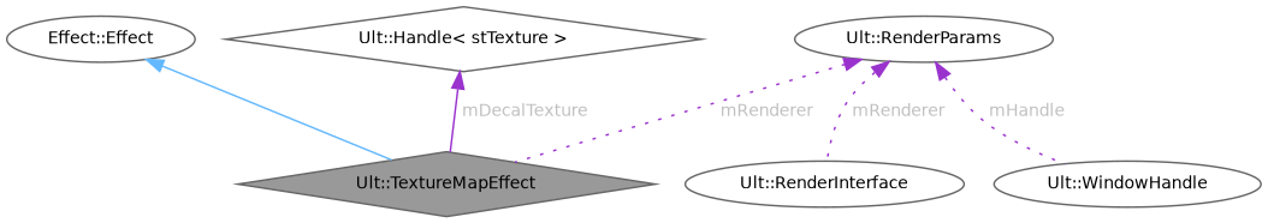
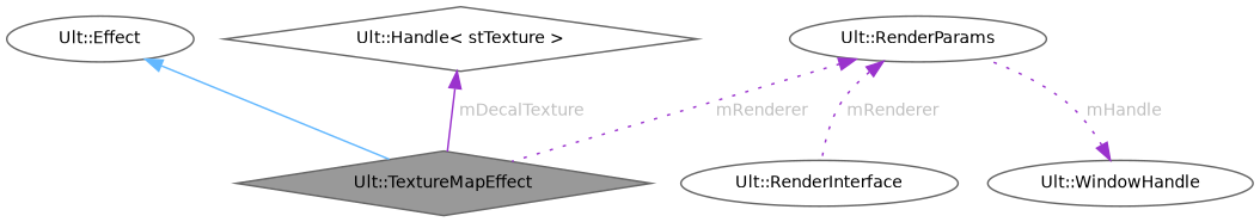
  digraph {
    node [color=gray40 fillcolor=white fontname=Helvetica fontsize=10 shape=ellipse style=filled]
    edge [color=darkorchid3 dir=back fontname=Helvetica fontsize=10 labelfontname=Helvetica labelfontsize=10 style=dotted fontcolor=grey]
    n1 [fillcolor=grey60 fontcolor=black height=0.2 label="Ult::TextureMapEffect" shape=diamond width=0.4]
-   n2 [height=0.2 label="Effect::Effect" width=0.4]
+   n2 [height=0.2 label="Ult::Effect" width=0.4]
    n3 [height=0.2 label="Ult::Handle\< stTexture \>" shape=diamond width=0.4]
    n4 [height=0.2 label="Ult::RenderInterface" width=0.4]
    n5 [height=0.2 label="Ult::RenderParams" width=0.4]
    n6 [height=0.2 label="Ult::WindowHandle" width=0.4]
    n2 -> n1 [color=steelblue1 style=solid fontcolor=""]
    n3 -> n1 [label=" mDecalTexture" style=solid]
    n5 -> n1 [label=" mRenderer"]
    n5 -> n4 [label=" mRenderer"]
-   n5 -> n6 [label=" mHandle"]
+   n6 -> n5 [label=" mHandle"]
  }
